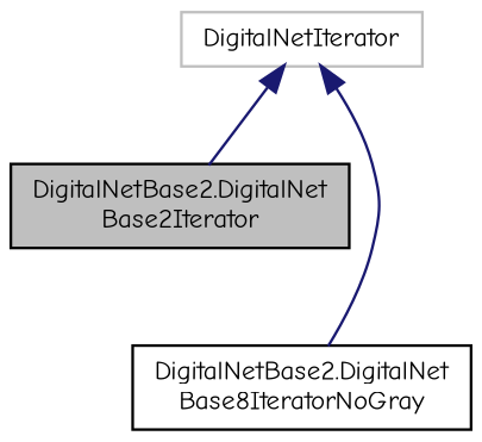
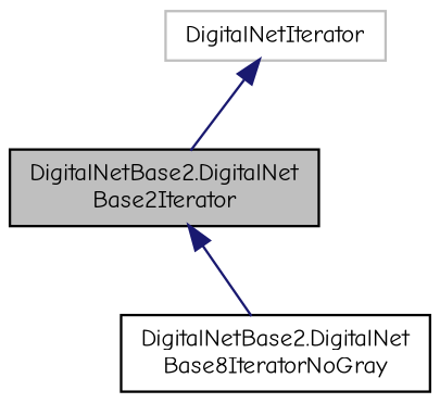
  digraph {
    fontname="Comic Neue"
    node [color=black fontname="Comic Neue" fontsize=10 shape=record]
    edge [color=midnightblue dir=back fontname="Comic Neue" fontsize=10 labelfontname=Helvetica labelfontsize=10 style=solid]
    n1 [fillcolor=grey75 fontcolor=black height=0.2 label="DigitalNetBase2.DigitalNet\lBase2Iterator" style=filled width=0.4]
    n2 [height=0.2 label="DigitalNetBase2.DigitalNet\lBase8IteratorNoGray" width=0.4]
    n3 [color=grey75 height=0.2 label=DigitalNetIterator width=0.4]
-   n3 -> n2
+   n1 -> n2
    n3 -> n1
  }
